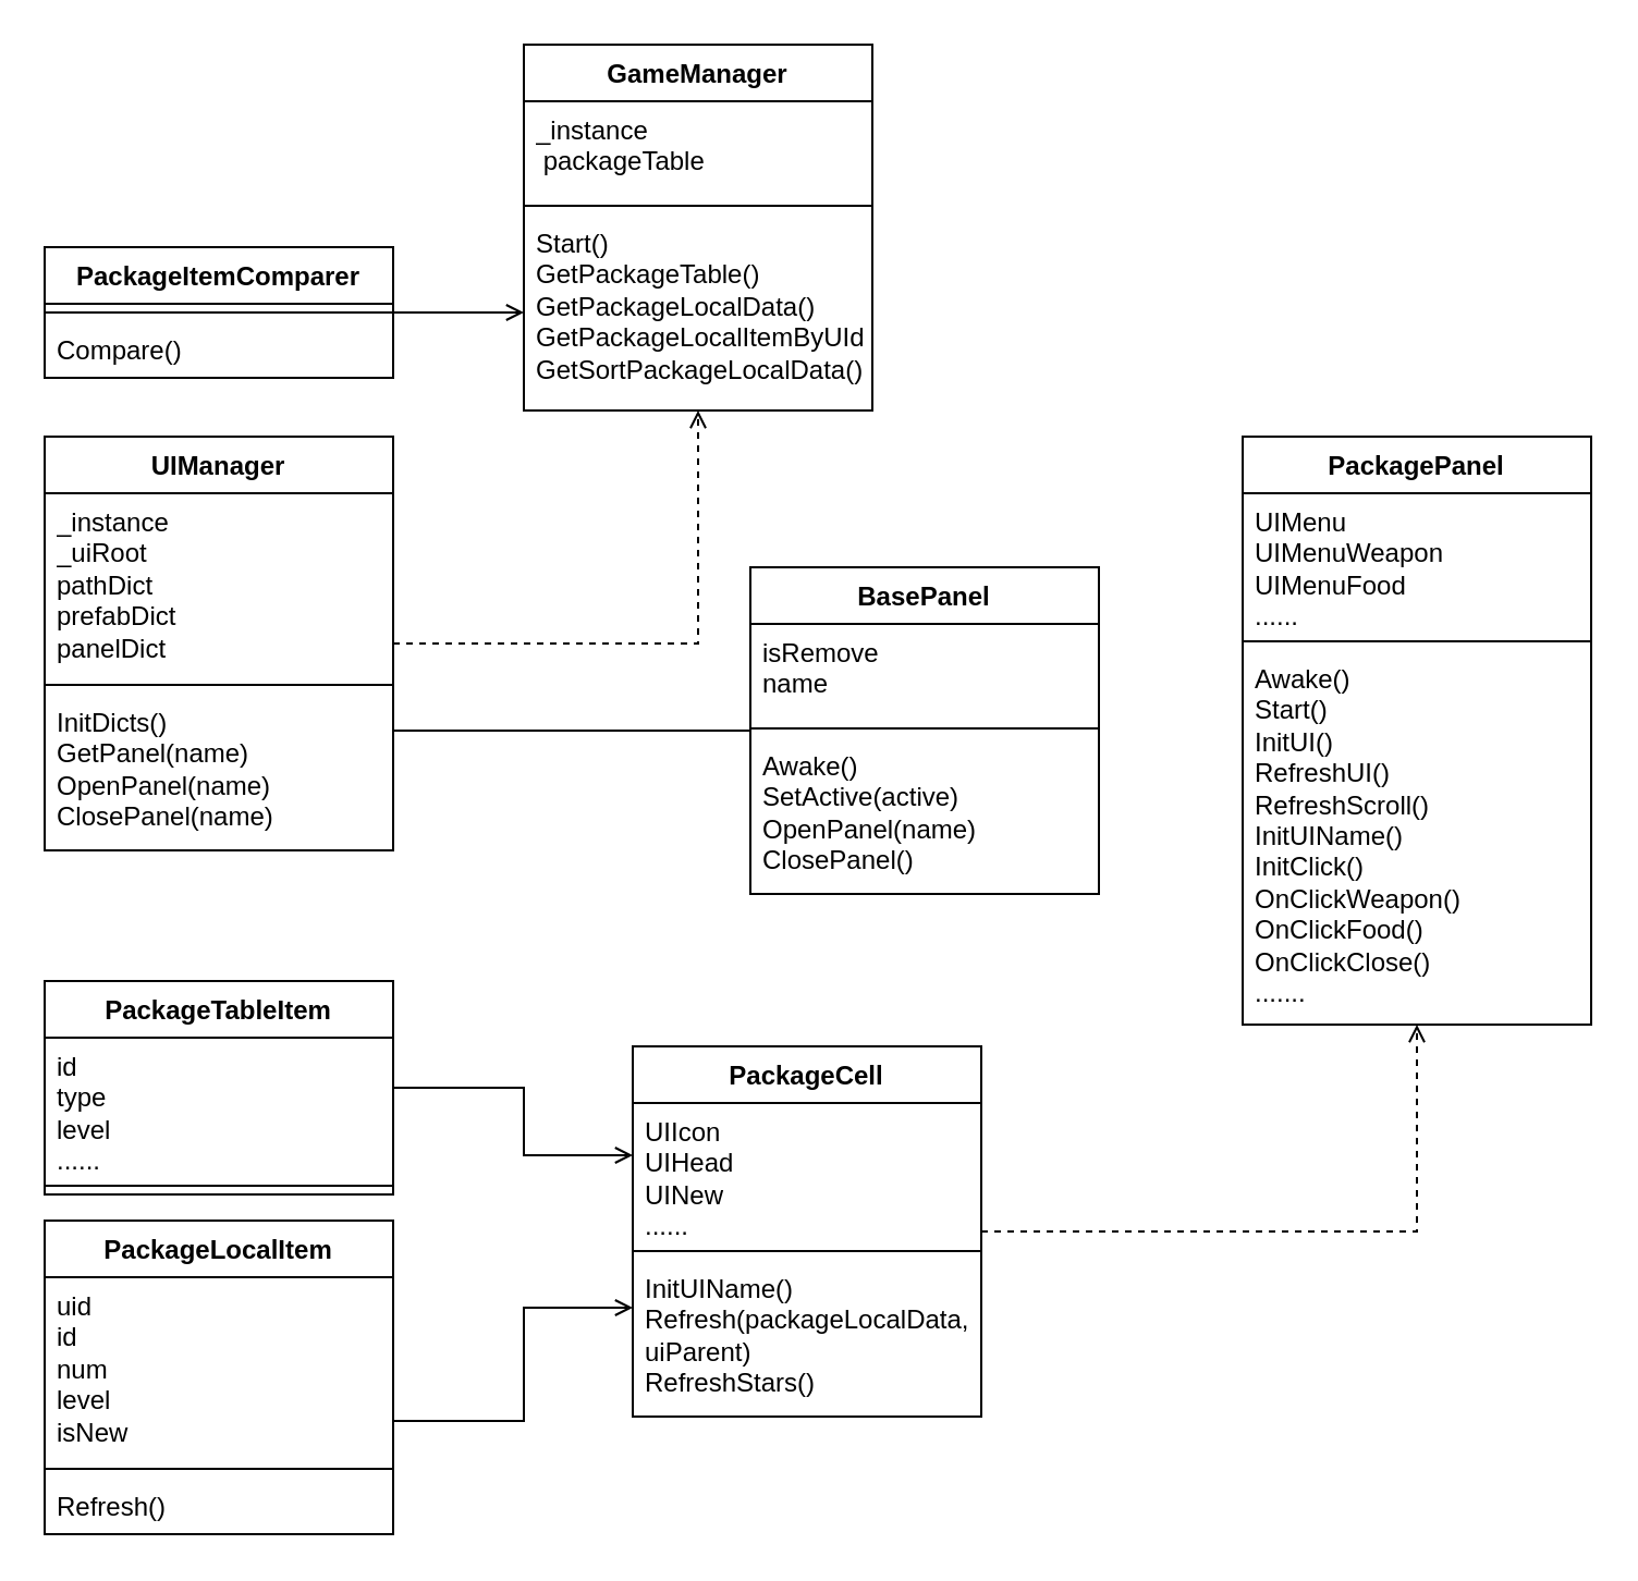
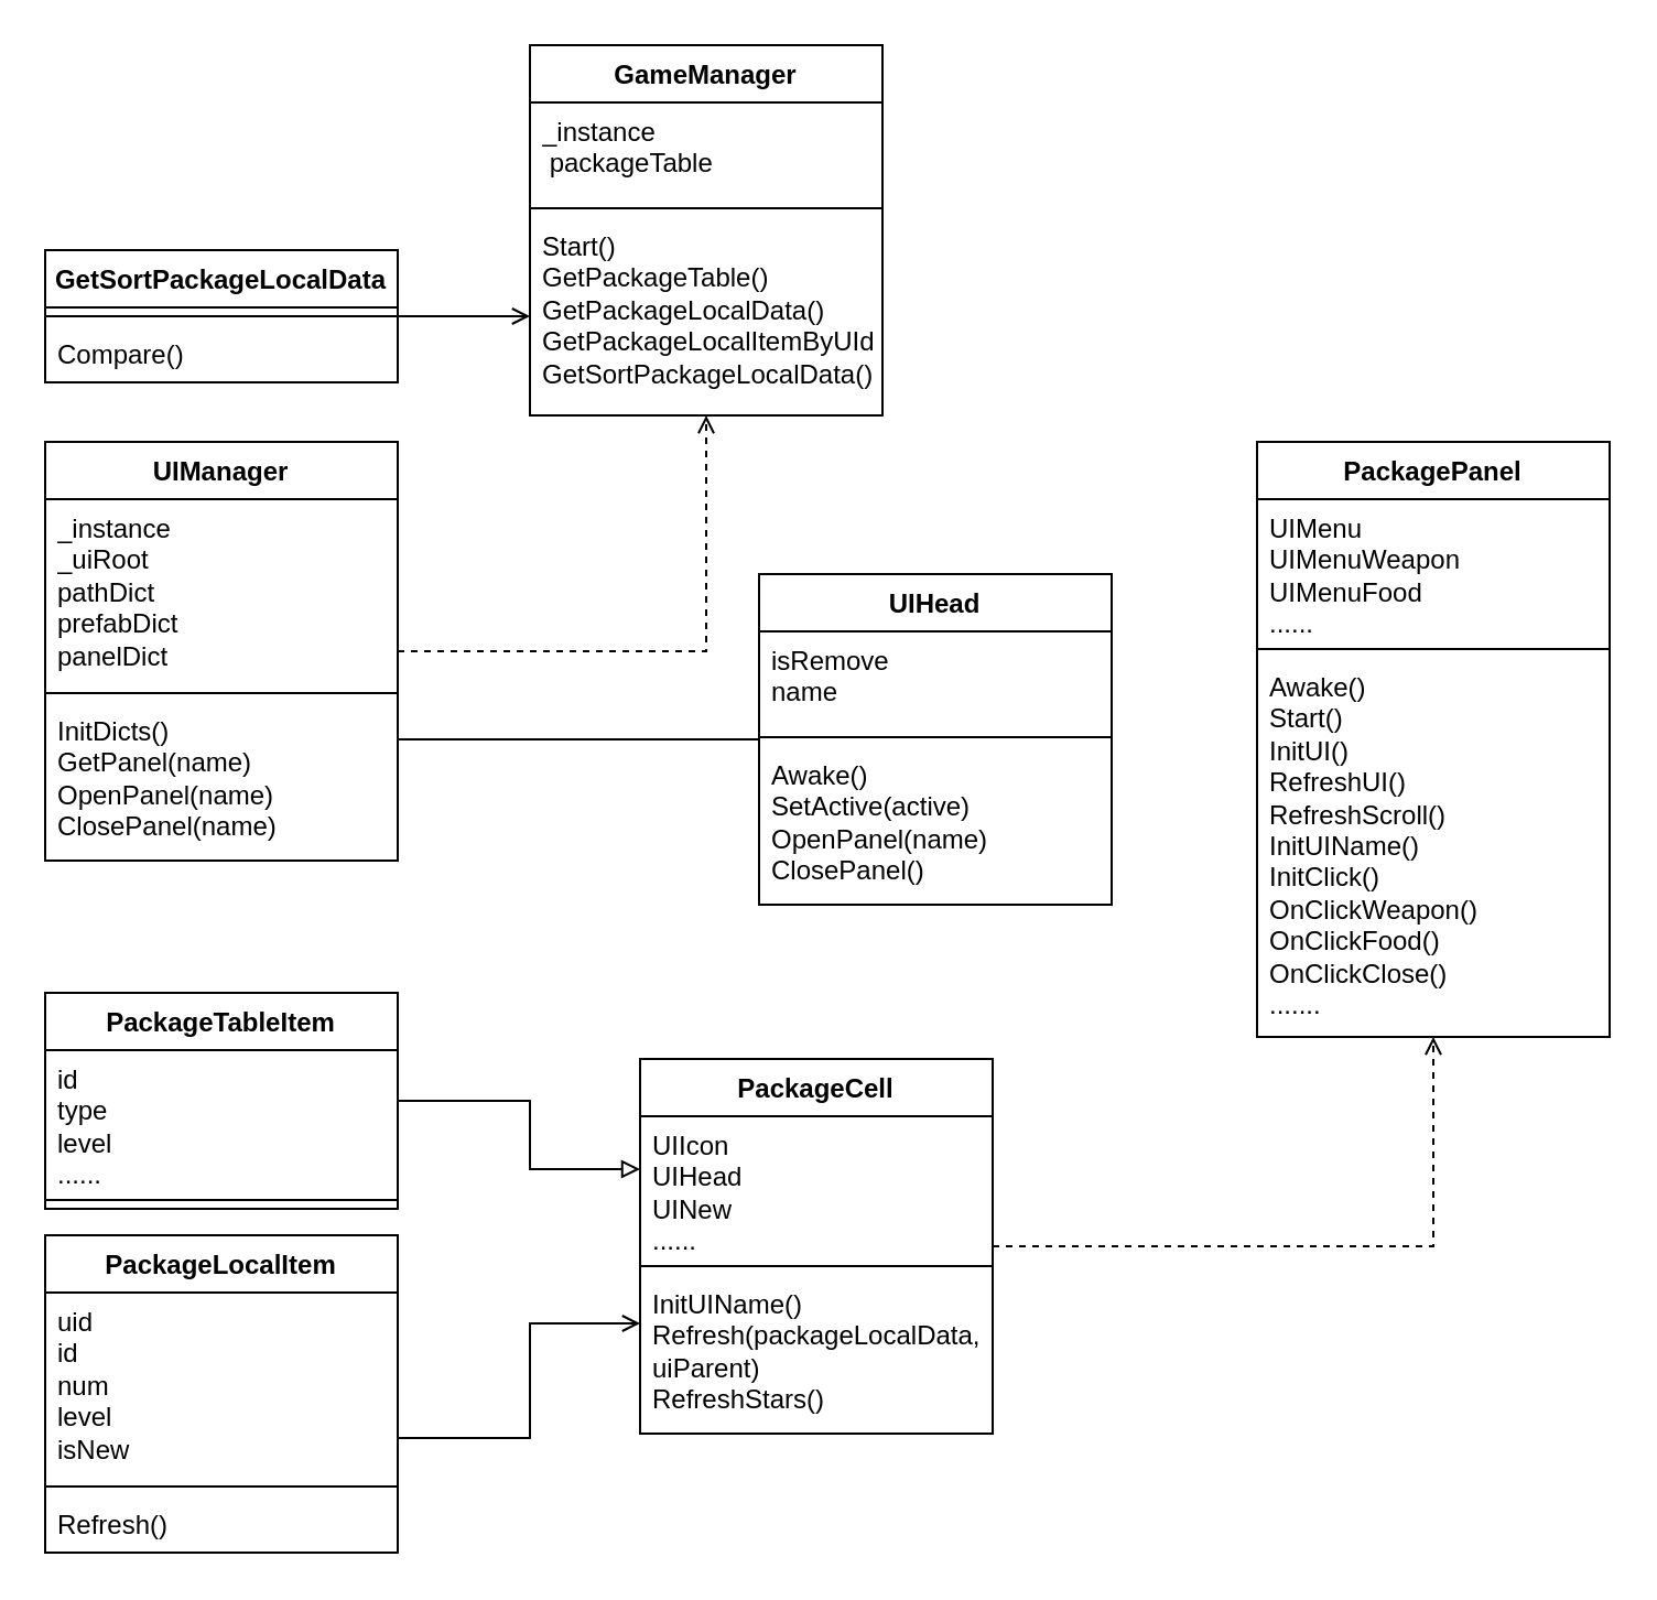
  <mxCell id="0" />
  <mxCell id="1" parent="0" />
  <mxCell id="2" value="GameManager" style="swimlane;fontStyle=1;align=center;verticalAlign=top;childLayout=stackLayout;horizontal=1;startSize=26;horizontalStack=0;resizeParent=1;resizeParentMax=0;resizeLast=0;collapsible=1;marginBottom=0;whiteSpace=wrap;html=1;" vertex="1" parent="1"><mxGeometry x="240" y="20" width="160" height="168" as="geometry" /></mxCell>
  <mxCell id="3" value="&lt;div&gt;_instance&lt;/div&gt;&lt;div&gt;&lt;span style=&quot;background-color: initial;&quot;&gt;&amp;nbsp;packageTable&lt;/span&gt;&lt;/div&gt;" style="text;strokeColor=none;fillColor=none;align=left;verticalAlign=top;spacingLeft=4;spacingRight=4;overflow=hidden;rotatable=0;points=[[0,0.5],[1,0.5]];portConstraint=eastwest;whiteSpace=wrap;html=1;" vertex="1" parent="2"><mxGeometry y="26" width="160" height="44" as="geometry" /></mxCell>
  <mxCell id="4" value="" style="line;strokeWidth=1;fillColor=none;align=left;verticalAlign=middle;spacingTop=-1;spacingLeft=3;spacingRight=3;rotatable=0;labelPosition=right;points=[];portConstraint=eastwest;strokeColor=inherit;" vertex="1" parent="2"><mxGeometry y="70" width="160" height="8" as="geometry" /></mxCell>
  <mxCell id="5" value="Start()&lt;br&gt;GetPackageTable()&lt;br&gt;GetPackageLocalData()&lt;br&gt;GetPackageLocalItemByUId(uid)&lt;br&gt;GetSortPackageLocalData()&lt;br&gt;" style="text;strokeColor=none;fillColor=none;align=left;verticalAlign=top;spacingLeft=4;spacingRight=4;overflow=hidden;rotatable=0;points=[[0,0.5],[1,0.5]];portConstraint=eastwest;whiteSpace=wrap;html=1;" vertex="1" parent="2"><mxGeometry y="78" width="160" height="90" as="geometry" /></mxCell>
- <mxCell id="6" value="PackageItemComparer" style="swimlane;fontStyle=1;align=center;verticalAlign=top;childLayout=stackLayout;horizontal=1;startSize=26;horizontalStack=0;resizeParent=1;resizeParentMax=0;resizeLast=0;collapsible=1;marginBottom=0;whiteSpace=wrap;html=1;" vertex="1" parent="1"><mxGeometry x="20" y="113" width="160" height="60" as="geometry" /></mxCell>
+ <mxCell id="6" value="GetSortPackageLocalData" style="swimlane;fontStyle=1;align=center;verticalAlign=top;childLayout=stackLayout;horizontal=1;startSize=26;horizontalStack=0;resizeParent=1;resizeParentMax=0;resizeLast=0;collapsible=1;marginBottom=0;whiteSpace=wrap;html=1;" vertex="1" parent="1"><mxGeometry x="20" y="113" width="160" height="60" as="geometry" /></mxCell>
  <mxCell id="7" value="" style="line;strokeWidth=1;fillColor=none;align=left;verticalAlign=middle;spacingTop=-1;spacingLeft=3;spacingRight=3;rotatable=0;labelPosition=right;points=[];portConstraint=eastwest;strokeColor=inherit;" vertex="1" parent="6"><mxGeometry y="26" width="160" height="8" as="geometry" /></mxCell>
  <mxCell id="8" value="Compare()" style="text;strokeColor=none;fillColor=none;align=left;verticalAlign=top;spacingLeft=4;spacingRight=4;overflow=hidden;rotatable=0;points=[[0,0.5],[1,0.5]];portConstraint=eastwest;whiteSpace=wrap;html=1;" vertex="1" parent="6"><mxGeometry y="34" width="160" height="26" as="geometry" /></mxCell>
  <mxCell id="9" value="" style="endArrow=open;html=1;rounded=0;edgeStyle=orthogonalEdgeStyle;endFill=0;" edge="1" parent="1" source="6" target="5"><mxGeometry width="50" height="50" relative="1" as="geometry"><mxPoint x="400" y="190" as="sourcePoint" /><mxPoint x="450" y="140" as="targetPoint" /></mxGeometry></mxCell>
  <mxCell id="10" value="UIManager" style="swimlane;fontStyle=1;align=center;verticalAlign=top;childLayout=stackLayout;horizontal=1;startSize=26;horizontalStack=0;resizeParent=1;resizeParentMax=0;resizeLast=0;collapsible=1;marginBottom=0;whiteSpace=wrap;html=1;" vertex="1" parent="1"><mxGeometry x="20" y="200" width="160" height="190" as="geometry" /></mxCell>
  <mxCell id="11" value="_instance&lt;br&gt;_uiRoot&lt;br&gt;pathDict&lt;br&gt;prefabDict&lt;br&gt;panelDict" style="text;strokeColor=none;fillColor=none;align=left;verticalAlign=top;spacingLeft=4;spacingRight=4;overflow=hidden;rotatable=0;points=[[0,0.5],[1,0.5]];portConstraint=eastwest;whiteSpace=wrap;html=1;" vertex="1" parent="10"><mxGeometry y="26" width="160" height="84" as="geometry" /></mxCell>
  <mxCell id="12" value="" style="line;strokeWidth=1;fillColor=none;align=left;verticalAlign=middle;spacingTop=-1;spacingLeft=3;spacingRight=3;rotatable=0;labelPosition=right;points=[];portConstraint=eastwest;strokeColor=inherit;" vertex="1" parent="10"><mxGeometry y="110" width="160" height="8" as="geometry" /></mxCell>
  <mxCell id="13" value="InitDicts()&lt;br&gt;GetPanel(name)&lt;br&gt;OpenPanel(name)&lt;br&gt;ClosePanel(name)" style="text;strokeColor=none;fillColor=none;align=left;verticalAlign=top;spacingLeft=4;spacingRight=4;overflow=hidden;rotatable=0;points=[[0,0.5],[1,0.5]];portConstraint=eastwest;whiteSpace=wrap;html=1;" vertex="1" parent="10"><mxGeometry y="118" width="160" height="72" as="geometry" /></mxCell>
- <mxCell id="14" value="BasePanel" style="swimlane;fontStyle=1;align=center;verticalAlign=top;childLayout=stackLayout;horizontal=1;startSize=26;horizontalStack=0;resizeParent=1;resizeParentMax=0;resizeLast=0;collapsible=1;marginBottom=0;whiteSpace=wrap;html=1;" vertex="1" parent="1"><mxGeometry x="344" y="260" width="160" height="150" as="geometry" /></mxCell>
+ <mxCell id="14" value="UIHead" style="swimlane;fontStyle=1;align=center;verticalAlign=top;childLayout=stackLayout;horizontal=1;startSize=26;horizontalStack=0;resizeParent=1;resizeParentMax=0;resizeLast=0;collapsible=1;marginBottom=0;whiteSpace=wrap;html=1;" vertex="1" parent="1"><mxGeometry x="344" y="260" width="160" height="150" as="geometry" /></mxCell>
  <mxCell id="15" value="&lt;div&gt;isRemove&lt;/div&gt;&lt;div&gt;&lt;span style=&quot;background-color: initial;&quot;&gt;name&lt;/span&gt;&lt;/div&gt;" style="text;strokeColor=none;fillColor=none;align=left;verticalAlign=top;spacingLeft=4;spacingRight=4;overflow=hidden;rotatable=0;points=[[0,0.5],[1,0.5]];portConstraint=eastwest;whiteSpace=wrap;html=1;" vertex="1" parent="14"><mxGeometry y="26" width="160" height="44" as="geometry" /></mxCell>
  <mxCell id="16" value="" style="line;strokeWidth=1;fillColor=none;align=left;verticalAlign=middle;spacingTop=-1;spacingLeft=3;spacingRight=3;rotatable=0;labelPosition=right;points=[];portConstraint=eastwest;strokeColor=inherit;" vertex="1" parent="14"><mxGeometry y="70" width="160" height="8" as="geometry" /></mxCell>
  <mxCell id="17" value="Awake()&lt;br&gt;SetActive(active)&lt;br&gt;OpenPanel(name)&lt;br&gt;ClosePanel()&lt;br&gt;" style="text;strokeColor=none;fillColor=none;align=left;verticalAlign=top;spacingLeft=4;spacingRight=4;overflow=hidden;rotatable=0;points=[[0,0.5],[1,0.5]];portConstraint=eastwest;whiteSpace=wrap;html=1;" vertex="1" parent="14"><mxGeometry y="78" width="160" height="72" as="geometry" /></mxCell>
  <mxCell id="18" value="" style="endArrow=open;html=1;rounded=0;edgeStyle=orthogonalEdgeStyle;endFill=0;dashed=1;" edge="1" parent="1" source="10" target="2"><mxGeometry width="50" height="50" relative="1" as="geometry"><mxPoint x="400" y="290" as="sourcePoint" /><mxPoint x="450" y="240" as="targetPoint" /></mxGeometry></mxCell>
  <mxCell id="19" value="PackagePanel" style="swimlane;fontStyle=1;align=center;verticalAlign=top;childLayout=stackLayout;horizontal=1;startSize=26;horizontalStack=0;resizeParent=1;resizeParentMax=0;resizeLast=0;collapsible=1;marginBottom=0;whiteSpace=wrap;html=1;" vertex="1" parent="1"><mxGeometry x="570" y="200" width="160" height="270" as="geometry" /></mxCell>
  <mxCell id="20" value="&lt;div&gt;UIMenu&lt;/div&gt;&lt;div&gt;UIMenuWeapon&lt;/div&gt;&lt;div&gt;UIMenuFood&lt;/div&gt;&lt;div&gt;......&lt;/div&gt;" style="text;strokeColor=none;fillColor=none;align=left;verticalAlign=top;spacingLeft=4;spacingRight=4;overflow=hidden;rotatable=0;points=[[0,0.5],[1,0.5]];portConstraint=eastwest;whiteSpace=wrap;html=1;" vertex="1" parent="19"><mxGeometry y="26" width="160" height="64" as="geometry" /></mxCell>
  <mxCell id="21" value="" style="line;strokeWidth=1;fillColor=none;align=left;verticalAlign=middle;spacingTop=-1;spacingLeft=3;spacingRight=3;rotatable=0;labelPosition=right;points=[];portConstraint=eastwest;strokeColor=inherit;" vertex="1" parent="19"><mxGeometry y="90" width="160" height="8" as="geometry" /></mxCell>
  <mxCell id="22" value="Awake()&lt;br&gt;Start()&lt;br&gt;InitUI()&lt;br&gt;RefreshUI()&lt;br&gt;RefreshScroll()&lt;br&gt;InitUIName()&lt;br&gt;InitClick()&lt;br&gt;OnClickWeapon()&lt;br&gt;OnClickFood()&lt;br&gt;OnClickClose()&lt;br&gt;......." style="text;strokeColor=none;fillColor=none;align=left;verticalAlign=top;spacingLeft=4;spacingRight=4;overflow=hidden;rotatable=0;points=[[0,0.5],[1,0.5]];portConstraint=eastwest;whiteSpace=wrap;html=1;" vertex="1" parent="19"><mxGeometry y="98" width="160" height="172" as="geometry" /></mxCell>
  <mxCell id="23" value="" style="endArrow=none;html=1;rounded=0;endFill=0;edgeStyle=orthogonalEdgeStyle;" edge="1" parent="1" source="14" target="10"><mxGeometry width="50" height="50" relative="1" as="geometry"><mxPoint x="400" y="290" as="sourcePoint" /><mxPoint x="450" y="240" as="targetPoint" /><Array as="points"><mxPoint x="220" y="335" /><mxPoint x="220" y="335" /></Array></mxGeometry></mxCell>
  <mxCell id="24" value="PackageCell" style="swimlane;fontStyle=1;align=center;verticalAlign=top;childLayout=stackLayout;horizontal=1;startSize=26;horizontalStack=0;resizeParent=1;resizeParentMax=0;resizeLast=0;collapsible=1;marginBottom=0;whiteSpace=wrap;html=1;" vertex="1" parent="1"><mxGeometry x="290" y="480" width="160" height="170" as="geometry" /></mxCell>
  <mxCell id="25" value="&lt;div&gt;UIIcon&lt;/div&gt;&lt;div&gt;UIHead&lt;/div&gt;&lt;div&gt;UINew&lt;/div&gt;&lt;div&gt;......&lt;/div&gt;" style="text;strokeColor=none;fillColor=none;align=left;verticalAlign=top;spacingLeft=4;spacingRight=4;overflow=hidden;rotatable=0;points=[[0,0.5],[1,0.5]];portConstraint=eastwest;whiteSpace=wrap;html=1;" vertex="1" parent="24"><mxGeometry y="26" width="160" height="64" as="geometry" /></mxCell>
  <mxCell id="26" value="" style="line;strokeWidth=1;fillColor=none;align=left;verticalAlign=middle;spacingTop=-1;spacingLeft=3;spacingRight=3;rotatable=0;labelPosition=right;points=[];portConstraint=eastwest;strokeColor=inherit;" vertex="1" parent="24"><mxGeometry y="90" width="160" height="8" as="geometry" /></mxCell>
  <mxCell id="27" value="InitUIName()&lt;br&gt;Refresh(packageLocalData, uiParent)&lt;br&gt;RefreshStars()&lt;br&gt;" style="text;strokeColor=none;fillColor=none;align=left;verticalAlign=top;spacingLeft=4;spacingRight=4;overflow=hidden;rotatable=0;points=[[0,0.5],[1,0.5]];portConstraint=eastwest;whiteSpace=wrap;html=1;" vertex="1" parent="24"><mxGeometry y="98" width="160" height="72" as="geometry" /></mxCell>
  <mxCell id="28" value="PackageTableItem" style="swimlane;fontStyle=1;align=center;verticalAlign=top;childLayout=stackLayout;horizontal=1;startSize=26;horizontalStack=0;resizeParent=1;resizeParentMax=0;resizeLast=0;collapsible=1;marginBottom=0;whiteSpace=wrap;html=1;" vertex="1" parent="1"><mxGeometry x="20" y="450" width="160" height="98" as="geometry" /></mxCell>
  <mxCell id="29" value="&lt;div&gt;id&lt;/div&gt;&lt;div&gt;&lt;span style=&quot;background-color: initial;&quot;&gt;type&lt;/span&gt;&lt;/div&gt;&lt;div&gt;&lt;span style=&quot;background-color: initial;&quot;&gt;level&lt;/span&gt;&lt;/div&gt;&lt;div&gt;&lt;span style=&quot;background-color: initial;&quot;&gt;......&lt;/span&gt;&lt;/div&gt;" style="text;strokeColor=none;fillColor=none;align=left;verticalAlign=top;spacingLeft=4;spacingRight=4;overflow=hidden;rotatable=0;points=[[0,0.5],[1,0.5]];portConstraint=eastwest;whiteSpace=wrap;html=1;" vertex="1" parent="28"><mxGeometry y="26" width="160" height="64" as="geometry" /></mxCell>
  <mxCell id="30" value="" style="line;strokeWidth=1;fillColor=none;align=left;verticalAlign=middle;spacingTop=-1;spacingLeft=3;spacingRight=3;rotatable=0;labelPosition=right;points=[];portConstraint=eastwest;strokeColor=inherit;" vertex="1" parent="28"><mxGeometry y="90" width="160" height="8" as="geometry" /></mxCell>
  <mxCell id="31" value="PackageLocalItem" style="swimlane;fontStyle=1;align=center;verticalAlign=top;childLayout=stackLayout;horizontal=1;startSize=26;horizontalStack=0;resizeParent=1;resizeParentMax=0;resizeLast=0;collapsible=1;marginBottom=0;whiteSpace=wrap;html=1;" vertex="1" parent="1"><mxGeometry x="20" y="560" width="160" height="144" as="geometry" /></mxCell>
  <mxCell id="32" value="&lt;div&gt;uid&lt;/div&gt;&lt;div&gt;id&lt;/div&gt;&lt;div&gt;&lt;span style=&quot;background-color: initial;&quot;&gt;num&lt;/span&gt;&lt;/div&gt;&lt;div&gt;&lt;span style=&quot;background-color: initial;&quot;&gt;level&lt;/span&gt;&lt;/div&gt;&lt;div&gt;&lt;span style=&quot;background-color: initial;&quot;&gt;isNew&lt;/span&gt;&lt;/div&gt;" style="text;strokeColor=none;fillColor=none;align=left;verticalAlign=top;spacingLeft=4;spacingRight=4;overflow=hidden;rotatable=0;points=[[0,0.5],[1,0.5]];portConstraint=eastwest;whiteSpace=wrap;html=1;" vertex="1" parent="31"><mxGeometry y="26" width="160" height="84" as="geometry" /></mxCell>
  <mxCell id="33" value="" style="line;strokeWidth=1;fillColor=none;align=left;verticalAlign=middle;spacingTop=-1;spacingLeft=3;spacingRight=3;rotatable=0;labelPosition=right;points=[];portConstraint=eastwest;strokeColor=inherit;" vertex="1" parent="31"><mxGeometry y="110" width="160" height="8" as="geometry" /></mxCell>
  <mxCell id="34" value="Refresh()" style="text;strokeColor=none;fillColor=none;align=left;verticalAlign=top;spacingLeft=4;spacingRight=4;overflow=hidden;rotatable=0;points=[[0,0.5],[1,0.5]];portConstraint=eastwest;whiteSpace=wrap;html=1;" vertex="1" parent="31"><mxGeometry y="118" width="160" height="26" as="geometry" /></mxCell>
- <mxCell id="35" value="" style="endArrow=open;html=1;rounded=0;edgeStyle=orthogonalEdgeStyle;endFill=0;" edge="1" parent="1" source="28" target="24"><mxGeometry width="50" height="50" relative="1" as="geometry"><mxPoint x="350" y="520" as="sourcePoint" /><mxPoint x="400" y="470" as="targetPoint" /><Array as="points"><mxPoint x="240" y="499" /><mxPoint x="240" y="530" /></Array></mxGeometry></mxCell>
+ <mxCell id="35" value="" style="endArrow=block;html=1;rounded=0;edgeStyle=orthogonalEdgeStyle;endFill=0;" edge="1" parent="1" source="28" target="24"><mxGeometry width="50" height="50" relative="1" as="geometry"><mxPoint x="350" y="520" as="sourcePoint" /><mxPoint x="400" y="470" as="targetPoint" /><Array as="points"><mxPoint x="240" y="499" /><mxPoint x="240" y="530" /></Array></mxGeometry></mxCell>
  <mxCell id="36" value="" style="endArrow=open;html=1;rounded=0;edgeStyle=orthogonalEdgeStyle;endFill=0;" edge="1" parent="1" source="31" target="24"><mxGeometry width="50" height="50" relative="1" as="geometry"><mxPoint x="350" y="520" as="sourcePoint" /><mxPoint x="400" y="470" as="targetPoint" /><Array as="points"><mxPoint x="240" y="652" /><mxPoint x="240" y="600" /></Array></mxGeometry></mxCell>
  <mxCell id="37" value="" style="endArrow=open;html=1;rounded=0;edgeStyle=orthogonalEdgeStyle;endFill=0;dashed=1;" edge="1" parent="1" source="24" target="19"><mxGeometry width="50" height="50" relative="1" as="geometry"><mxPoint x="400" y="490" as="sourcePoint" /><mxPoint x="450" y="440" as="targetPoint" /></mxGeometry></mxCell>
